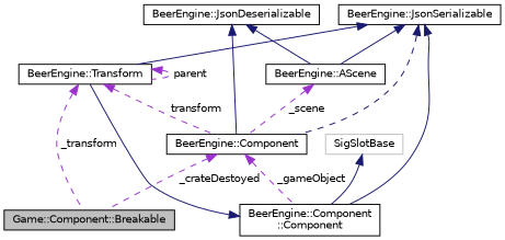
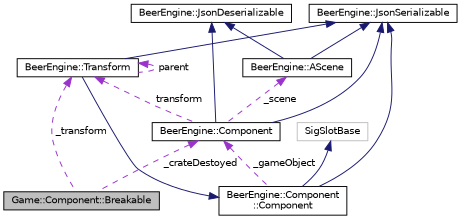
  digraph {
    node [color=black fillcolor=white fontname=Helvetica fontsize=10 shape=record style=filled]
    edge [color=midnightblue dir=back fontname=Helvetica fontsize=10 labelfontname=Helvetica labelfontsize=10 style=solid]
    n1 [fillcolor=grey75 fontcolor=black height=0.2 label="Game::Component::Breakable" width=0.4]
    n2 [height=0.2 label="BeerEngine::Component\l::Component" width=0.4]
    n3 [height=0.2 label="BeerEngine::Transform" width=0.4]
    n4 [height=0.2 label="BeerEngine::JsonSerializable" width=0.4]
    n5 [height=0.2 label="BeerEngine::Component" width=0.4]
    n6 [height=0.2 label="BeerEngine::AScene" width=0.4]
    n7 [color=grey75 height=0.2 label=SigSlotBase width=0.4]
    n8 [height=0.2 label="BeerEngine::JsonDeserializable" width=0.4]
    n2 -> n3
    n3 -> n1 [color=darkorchid3 label=" _transform" style=dashed]
    n3 -> n3 [color=darkorchid3 label=" parent" style=dashed]
    n3 -> n5 [color=darkorchid3 label=" transform" style=dashed]
    n4 -> n2
    n4 -> n3
-   n4 -> n5 [style=dashed]
+   n4 -> n5
    n4 -> n6
    n5 -> n1 [color=darkorchid3 label=" _crateDestoyed" style=dashed]
    n5 -> n2 [color=darkorchid3 label=" _gameObject" style=dashed]
    n6 -> n5 [color=darkorchid3 label=" _scene" style=dashed]
    n7 -> n2
    n8 -> n5
    n8 -> n6
  }
